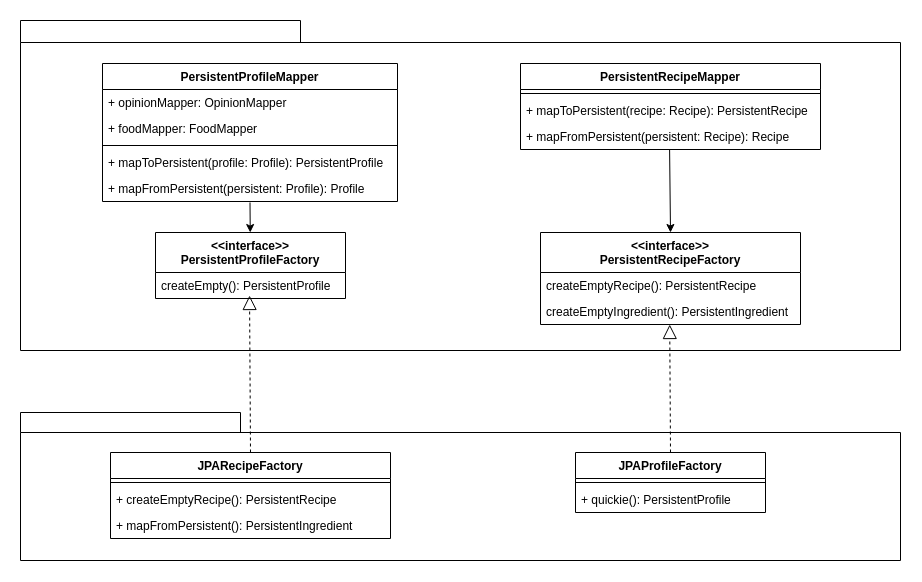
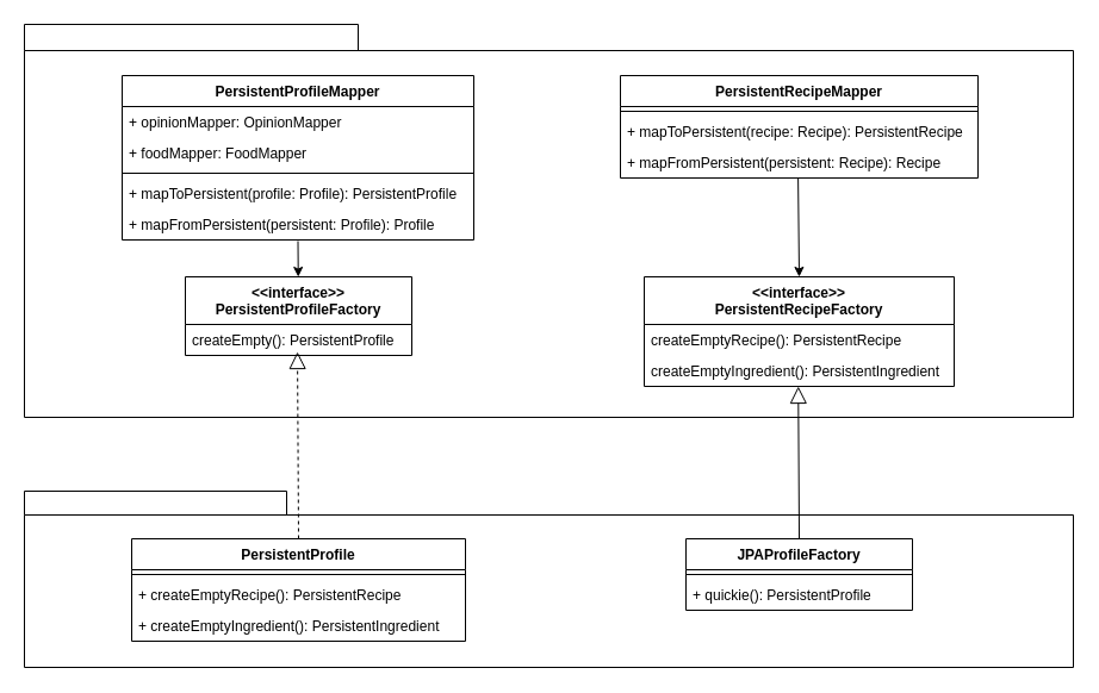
  <mxCell id="0" />
  <mxCell id="1" parent="0" />
  <mxCell id="2" value="" style="shape=folder;fontStyle=1;spacingTop=10;tabWidth=280;tabHeight=22;tabPosition=left;html=1;" parent="1" vertex="1"><mxGeometry width="880" height="330" as="geometry" x="20" y="20" /></mxCell>
  <mxCell id="3" value="" style="shape=folder;fontStyle=1;spacingTop=10;tabWidth=220;tabHeight=20;tabPosition=left;html=1;" parent="1" vertex="1"><mxGeometry y="412" width="880" height="148" as="geometry" x="20" /></mxCell>
  <mxCell id="4" value="&lt;&lt;interface&gt;&gt;&#10;PersistentProfileFactory" style="swimlane;fontStyle=1;childLayout=stackLayout;horizontal=1;startSize=40;fillColor=none;horizontalStack=0;resizeParent=1;resizeParentMax=0;resizeLast=0;collapsible=1;marginBottom=0;" parent="1" vertex="1"><mxGeometry x="155" y="232" width="190" height="66" as="geometry" /></mxCell>
  <mxCell id="5" value="createEmpty(): PersistentProfile" style="text;strokeColor=none;fillColor=none;align=left;verticalAlign=top;spacingLeft=4;spacingRight=4;overflow=hidden;rotatable=0;points=[[0,0.5],[1,0.5]];portConstraint=eastwest;" parent="4" vertex="1"><mxGeometry y="40" width="190" height="26" as="geometry" /></mxCell>
  <mxCell id="6" value="&lt;&lt;interface&gt;&gt;&#10;PersistentRecipeFactory" style="swimlane;fontStyle=1;childLayout=stackLayout;horizontal=1;startSize=40;fillColor=none;horizontalStack=0;resizeParent=1;resizeParentMax=0;resizeLast=0;collapsible=1;marginBottom=0;" parent="1" vertex="1"><mxGeometry x="540" y="232" width="260" height="92" as="geometry" /></mxCell>
  <mxCell id="7" value="createEmptyRecipe(): PersistentRecipe" style="text;strokeColor=none;fillColor=none;align=left;verticalAlign=top;spacingLeft=4;spacingRight=4;overflow=hidden;rotatable=0;points=[[0,0.5],[1,0.5]];portConstraint=eastwest;" parent="6" vertex="1"><mxGeometry y="40" width="260" height="26" as="geometry" /></mxCell>
  <mxCell id="8" value="createEmptyIngredient(): PersistentIngredient" style="text;strokeColor=none;fillColor=none;align=left;verticalAlign=top;spacingLeft=4;spacingRight=4;overflow=hidden;rotatable=0;points=[[0,0.5],[1,0.5]];portConstraint=eastwest;" parent="6" vertex="1"><mxGeometry y="66" width="260" height="26" as="geometry" /></mxCell>
  <mxCell id="9" value="JPAProfileFactory" style="swimlane;fontStyle=1;align=center;verticalAlign=top;childLayout=stackLayout;horizontal=1;startSize=26;horizontalStack=0;resizeParent=1;resizeParentMax=0;resizeLast=0;collapsible=1;marginBottom=0;" parent="1" vertex="1"><mxGeometry x="575" y="452" width="190" height="60" as="geometry" /></mxCell>
  <mxCell id="10" value="" style="line;strokeWidth=1;fillColor=none;align=left;verticalAlign=middle;spacingTop=-1;spacingLeft=3;spacingRight=3;rotatable=0;labelPosition=right;points=[];portConstraint=eastwest;" parent="9" vertex="1"><mxGeometry y="26" width="190" height="8" as="geometry" /></mxCell>
  <mxCell id="11" value="+ quickie(): PersistentProfile" style="text;strokeColor=none;fillColor=none;align=left;verticalAlign=top;spacingLeft=4;spacingRight=4;overflow=hidden;rotatable=0;points=[[0,0.5],[1,0.5]];portConstraint=eastwest;" parent="9" vertex="1"><mxGeometry y="34" width="190" height="26" as="geometry" /></mxCell>
- <mxCell id="12" value="JPARecipeFactory" style="swimlane;fontStyle=1;align=center;verticalAlign=top;childLayout=stackLayout;horizontal=1;startSize=26;horizontalStack=0;resizeParent=1;resizeParentMax=0;resizeLast=0;collapsible=1;marginBottom=0;" parent="1" vertex="1"><mxGeometry x="110" y="452" width="280" height="86" as="geometry" /></mxCell>
+ <mxCell id="12" value="PersistentProfile" style="swimlane;fontStyle=1;align=center;verticalAlign=top;childLayout=stackLayout;horizontal=1;startSize=26;horizontalStack=0;resizeParent=1;resizeParentMax=0;resizeLast=0;collapsible=1;marginBottom=0;" parent="1" vertex="1"><mxGeometry x="110" y="452" width="280" height="86" as="geometry" /></mxCell>
  <mxCell id="13" value="" style="line;strokeWidth=1;fillColor=none;align=left;verticalAlign=middle;spacingTop=-1;spacingLeft=3;spacingRight=3;rotatable=0;labelPosition=right;points=[];portConstraint=eastwest;" parent="12" vertex="1"><mxGeometry y="26" width="280" height="8" as="geometry" /></mxCell>
  <mxCell id="14" value="+ createEmptyRecipe(): PersistentRecipe" style="text;strokeColor=none;fillColor=none;align=left;verticalAlign=top;spacingLeft=4;spacingRight=4;overflow=hidden;rotatable=0;points=[[0,0.5],[1,0.5]];portConstraint=eastwest;" parent="12" vertex="1"><mxGeometry y="34" width="280" height="26" as="geometry" /></mxCell>
- <mxCell id="15" value="+ mapFromPersistent(): PersistentIngredient" style="text;strokeColor=none;fillColor=none;align=left;verticalAlign=top;spacingLeft=4;spacingRight=4;overflow=hidden;rotatable=0;points=[[0,0.5],[1,0.5]];portConstraint=eastwest;" parent="12" vertex="1"><mxGeometry y="60" width="280" height="26" as="geometry" /></mxCell>
+ <mxCell id="15" value="+ createEmptyIngredient(): PersistentIngredient" style="text;strokeColor=none;fillColor=none;align=left;verticalAlign=top;spacingLeft=4;spacingRight=4;overflow=hidden;rotatable=0;points=[[0,0.5],[1,0.5]];portConstraint=eastwest;" parent="12" vertex="1"><mxGeometry y="60" width="280" height="26" as="geometry" /></mxCell>
  <mxCell id="16" value="" style="endArrow=block;dashed=1;endFill=0;endSize=12;html=1;rounded=0;exitX=0.5;exitY=0;exitDx=0;exitDy=0;entryX=0.495;entryY=0.885;entryDx=0;entryDy=0;entryPerimeter=0;" parent="1" source="12" target="5" edge="1"><mxGeometry width="160" relative="1" as="geometry"><mxPoint x="280" y="322" as="sourcePoint" /><mxPoint x="440" y="322" as="targetPoint" /></mxGeometry></mxCell>
- <mxCell id="17" value="" style="endArrow=block;dashed=1;endFill=0;endSize=12;html=1;rounded=0;exitX=0.5;exitY=0;exitDx=0;exitDy=0;entryX=0.497;entryY=1;entryDx=0;entryDy=0;entryPerimeter=0;" parent="1" source="9" target="8" edge="1"><mxGeometry width="160" relative="1" as="geometry"><mxPoint x="400" y="482" as="sourcePoint" /><mxPoint x="670" y="352" as="targetPoint" /></mxGeometry></mxCell>
+ <mxCell id="17" value="" style="endArrow=block;dashed=0;endFill=0;endSize=12;html=1;rounded=0;exitX=0.5;exitY=0;exitDx=0;exitDy=0;entryX=0.497;entryY=1;entryDx=0;entryDy=0;entryPerimeter=0;" parent="1" source="9" target="8" edge="1"><mxGeometry width="160" relative="1" as="geometry"><mxPoint x="400" y="482" as="sourcePoint" /><mxPoint x="670" y="352" as="targetPoint" /></mxGeometry></mxCell>
  <mxCell id="18" value="PersistentProfileMapper" style="swimlane;fontStyle=1;align=center;verticalAlign=top;childLayout=stackLayout;horizontal=1;startSize=26;horizontalStack=0;resizeParent=1;resizeParentMax=0;resizeLast=0;collapsible=1;marginBottom=0;" parent="1" vertex="1"><mxGeometry x="102" y="63" width="295" height="138" as="geometry" /></mxCell>
  <mxCell id="19" value="+ opinionMapper: OpinionMapper" style="text;strokeColor=none;fillColor=none;align=left;verticalAlign=top;spacingLeft=4;spacingRight=4;overflow=hidden;rotatable=0;points=[[0,0.5],[1,0.5]];portConstraint=eastwest;" parent="18" vertex="1"><mxGeometry y="26" width="295" height="26" as="geometry" /></mxCell>
  <mxCell id="20" value="+ foodMapper: FoodMapper" style="text;strokeColor=none;fillColor=none;align=left;verticalAlign=top;spacingLeft=4;spacingRight=4;overflow=hidden;rotatable=0;points=[[0,0.5],[1,0.5]];portConstraint=eastwest;" parent="18" vertex="1"><mxGeometry y="52" width="295" height="26" as="geometry" /></mxCell>
  <mxCell id="21" value="" style="line;strokeWidth=1;fillColor=none;align=left;verticalAlign=middle;spacingTop=-1;spacingLeft=3;spacingRight=3;rotatable=0;labelPosition=right;points=[];portConstraint=eastwest;" parent="18" vertex="1"><mxGeometry y="78" width="295" height="8" as="geometry" /></mxCell>
  <mxCell id="22" value="+ mapToPersistent(profile: Profile): PersistentProfile" style="text;strokeColor=none;fillColor=none;align=left;verticalAlign=top;spacingLeft=4;spacingRight=4;overflow=hidden;rotatable=0;points=[[0,0.5],[1,0.5]];portConstraint=eastwest;" parent="18" vertex="1"><mxGeometry y="86" width="295" height="26" as="geometry" /></mxCell>
  <mxCell id="23" value="+ mapFromPersistent(persistent: Profile): Profile" style="text;strokeColor=none;fillColor=none;align=left;verticalAlign=top;spacingLeft=4;spacingRight=4;overflow=hidden;rotatable=0;points=[[0,0.5],[1,0.5]];portConstraint=eastwest;" parent="18" vertex="1"><mxGeometry y="112" width="295" height="26" as="geometry" /></mxCell>
  <mxCell id="24" style="rounded=0;orthogonalLoop=1;jettySize=auto;html=1;exitX=0.5;exitY=1.038;exitDx=0;exitDy=0;exitPerimeter=0;" parent="1" source="23" target="4" edge="1"><mxGeometry relative="1" as="geometry" /></mxCell>
  <mxCell id="25" value="PersistentRecipeMapper" style="swimlane;fontStyle=1;align=center;verticalAlign=top;childLayout=stackLayout;horizontal=1;startSize=26;horizontalStack=0;resizeParent=1;resizeParentMax=0;resizeLast=0;collapsible=1;marginBottom=0;" parent="1" vertex="1"><mxGeometry x="520" y="63" width="300" height="86" as="geometry" /></mxCell>
  <mxCell id="26" value="" style="line;strokeWidth=1;fillColor=none;align=left;verticalAlign=middle;spacingTop=-1;spacingLeft=3;spacingRight=3;rotatable=0;labelPosition=right;points=[];portConstraint=eastwest;" parent="25" vertex="1"><mxGeometry y="26" width="300" height="8" as="geometry" /></mxCell>
  <mxCell id="27" value="+ mapToPersistent(recipe: Recipe): PersistentRecipe" style="text;strokeColor=none;fillColor=none;align=left;verticalAlign=top;spacingLeft=4;spacingRight=4;overflow=hidden;rotatable=0;points=[[0,0.5],[1,0.5]];portConstraint=eastwest;" parent="25" vertex="1"><mxGeometry y="34" width="300" height="26" as="geometry" /></mxCell>
  <mxCell id="28" value="+ mapFromPersistent(persistent: Recipe): Recipe" style="text;strokeColor=none;fillColor=none;align=left;verticalAlign=top;spacingLeft=4;spacingRight=4;overflow=hidden;rotatable=0;points=[[0,0.5],[1,0.5]];portConstraint=eastwest;" parent="25" vertex="1"><mxGeometry y="60" width="300" height="26" as="geometry" /></mxCell>
  <mxCell id="29" style="edgeStyle=none;rounded=0;orthogonalLoop=1;jettySize=auto;html=1;entryX=0.5;entryY=0;entryDx=0;entryDy=0;exitX=0.497;exitY=0.992;exitDx=0;exitDy=0;exitPerimeter=0;" parent="1" source="28" target="6" edge="1"><mxGeometry relative="1" as="geometry"><mxPoint x="670" y="150" as="sourcePoint" /></mxGeometry></mxCell>
